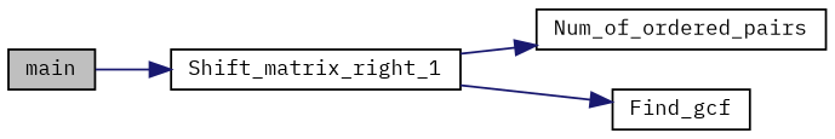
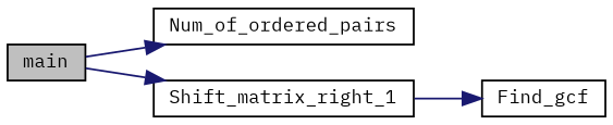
  digraph {
    fontname="IBM Plex Mono"
    rankdir=LR
    node [color=black fillcolor=white fontname="IBM Plex Mono" fontsize=10 shape=record style=filled]
    edge [color=midnightblue fontname="IBM Plex Mono" fontsize=10 labelfontname=Helvetica labelfontsize=10 style=solid]
    n1 [fillcolor=grey75 fontcolor=black height=0.2 label=main width=0.4]
    n2 [height=0.2 label=Num_of_ordered_pairs width=0.4]
    n3 [height=0.2 label=Shift_matrix_right_1 width=0.4]
    n4 [height=0.2 label=Find_gcf width=0.4]
-   n3 -> n2
+   n1 -> n2
    n1 -> n3
    n3 -> n4
  }
